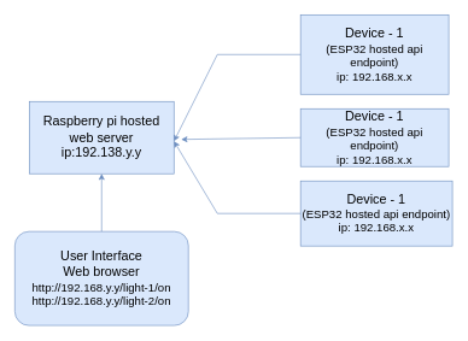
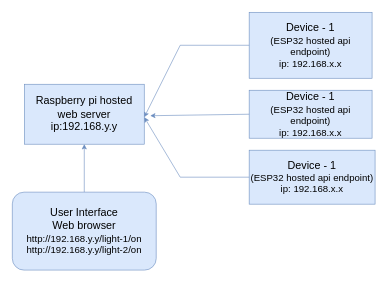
  <mxCell id="0" />
  <mxCell id="1" parent="0" />
- <mxCell id="2" value="&lt;font style=&quot;font-size: 18px;&quot;&gt;Raspberry pi hosted web server&lt;/font&gt;&lt;div&gt;&lt;font style=&quot;font-size: 18px;&quot;&gt;ip:192.138.y.y&lt;/font&gt;&lt;/div&gt;" style="rounded=0;whiteSpace=wrap;html=1;fillColor=#dae8fc;strokeColor=#6c8ebf;" vertex="1" parent="1"><mxGeometry x="40" y="140" width="200" height="100" as="geometry" /></mxCell>
+ <mxCell id="2" value="&lt;font style=&quot;font-size: 18px;&quot;&gt;Raspberry pi hosted web server&lt;/font&gt;&lt;div&gt;&lt;font style=&quot;font-size: 18px;&quot;&gt;ip:192.168.y.y&lt;/font&gt;&lt;/div&gt;" style="rounded=0;whiteSpace=wrap;html=1;fillColor=#dae8fc;strokeColor=#6c8ebf;" vertex="1" parent="1"><mxGeometry x="40" y="140" width="200" height="100" as="geometry" /></mxCell>
  <mxCell id="3" value="&lt;font style=&quot;font-size: 18px;&quot;&gt;Device - 1&lt;/font&gt;&lt;div&gt;&lt;font size=&quot;3&quot;&gt;(ESP32 hosted api endpoint)&lt;/font&gt;&lt;/div&gt;&lt;div&gt;&lt;font size=&quot;3&quot;&gt;ip: 192.168.x.x&lt;/font&gt;&lt;/div&gt;" style="rounded=0;whiteSpace=wrap;html=1;fillColor=#dae8fc;strokeColor=#6c8ebf;" vertex="1" parent="1"><mxGeometry x="415" y="20" width="205" height="110" as="geometry" /></mxCell>
  <mxCell id="4" value="&lt;font style=&quot;font-size: 18px;&quot;&gt;Device - 1&lt;/font&gt;&lt;div&gt;&lt;font size=&quot;3&quot;&gt;(ESP32 hosted api endpoint)&lt;/font&gt;&lt;/div&gt;&lt;div&gt;&lt;font size=&quot;3&quot;&gt;ip: 192.168.x.x&lt;/font&gt;&lt;br&gt;&lt;/div&gt;" style="rounded=0;whiteSpace=wrap;html=1;fillColor=#dae8fc;strokeColor=#6c8ebf;" vertex="1" parent="1"><mxGeometry x="415" y="150" width="205" height="80" as="geometry" /></mxCell>
  <mxCell id="5" value="&lt;font style=&quot;font-size: 18px;&quot;&gt;Device - 1&lt;/font&gt;&lt;div&gt;&lt;font size=&quot;3&quot;&gt;(ESP32 hosted api endpoint)&lt;/font&gt;&lt;/div&gt;&lt;div&gt;&lt;font size=&quot;3&quot;&gt;ip: 192.168.x.x&lt;/font&gt;&lt;br&gt;&lt;/div&gt;" style="rounded=0;whiteSpace=wrap;html=1;fillColor=#dae8fc;strokeColor=#6c8ebf;" vertex="1" parent="1"><mxGeometry x="415" y="250" width="210" height="90" as="geometry" /></mxCell>
  <mxCell id="6" value="" style="endArrow=classic;html=1;rounded=0;exitX=0;exitY=0.5;exitDx=0;exitDy=0;entryX=1;entryY=0.5;entryDx=0;entryDy=0;fillColor=#dae8fc;strokeColor=#6c8ebf;" edge="1" parent="1" source="3"><mxGeometry width="50" height="50" relative="1" as="geometry"><mxPoint x="410" y="110" as="sourcePoint" /><mxPoint x="240" y="195" as="targetPoint" /><Array as="points"><mxPoint x="300" y="75" /></Array></mxGeometry></mxCell>
  <mxCell id="7" value="" style="endArrow=classic;html=1;rounded=0;exitX=0;exitY=0.5;exitDx=0;exitDy=0;fillColor=#dae8fc;strokeColor=#6c8ebf;" edge="1" parent="1" source="4"><mxGeometry width="50" height="50" relative="1" as="geometry"><mxPoint x="410" y="200" as="sourcePoint" /><mxPoint x="250" y="192.5" as="targetPoint" /></mxGeometry></mxCell>
  <mxCell id="8" value="" style="endArrow=classic;html=1;rounded=0;exitX=0;exitY=0.5;exitDx=0;exitDy=0;entryX=1;entryY=0.5;entryDx=0;entryDy=0;fillColor=#dae8fc;strokeColor=#6c8ebf;" edge="1" parent="1" source="5"><mxGeometry width="50" height="50" relative="1" as="geometry"><mxPoint x="410" y="275" as="sourcePoint" /><mxPoint x="240" y="195" as="targetPoint" /><Array as="points"><mxPoint x="300" y="295" /></Array></mxGeometry></mxCell>
  <mxCell id="9" style="edgeStyle=orthogonalEdgeStyle;rounded=0;orthogonalLoop=1;jettySize=auto;html=1;entryX=0.5;entryY=1;entryDx=0;entryDy=0;fillColor=#dae8fc;strokeColor=#6c8ebf;" edge="1" parent="1" source="10" target="2"><mxGeometry relative="1" as="geometry" /></mxCell>
  <mxCell id="10" value="&lt;font style=&quot;font-size: 18px;&quot;&gt;User Interface&lt;br&gt;Web browser&lt;/font&gt;&lt;div&gt;&lt;font size=&quot;3&quot;&gt;http://192.168.y.y/light-1/on&lt;/font&gt;&lt;/div&gt;&lt;div&gt;&lt;font size=&quot;3&quot;&gt;http://192.168.y.y/light-2/on&lt;/font&gt;&lt;/div&gt;" style="rounded=1;whiteSpace=wrap;html=1;fillColor=#dae8fc;strokeColor=#6c8ebf;" vertex="1" parent="1"><mxGeometry x="20" y="320" width="240" height="130" as="geometry" /></mxCell>
